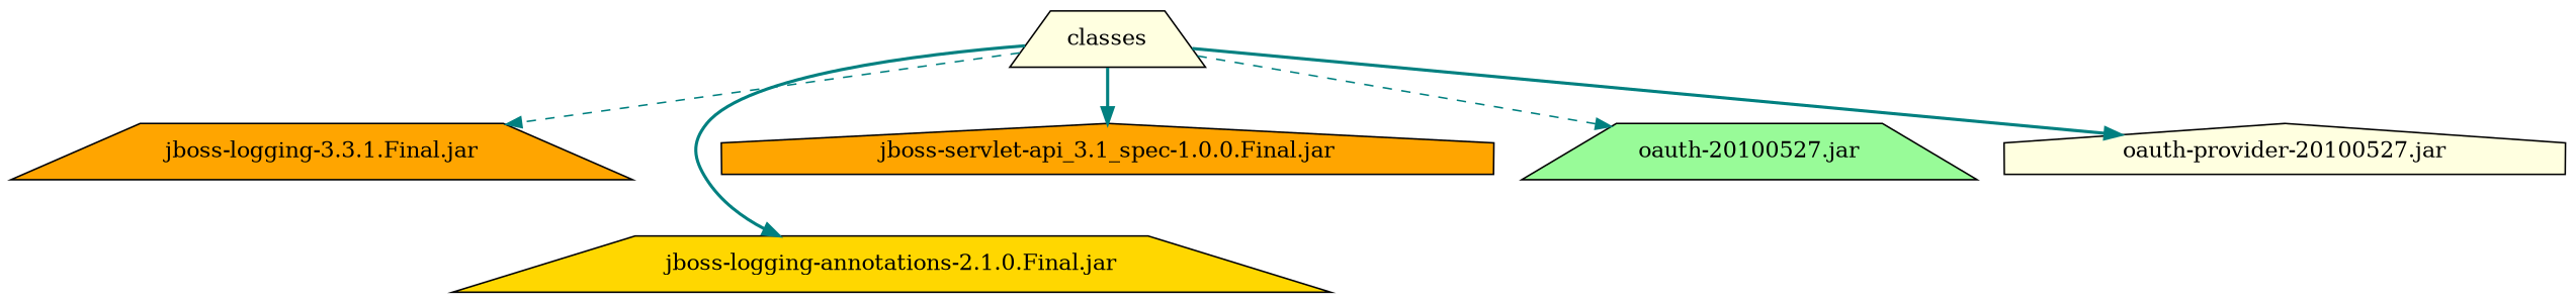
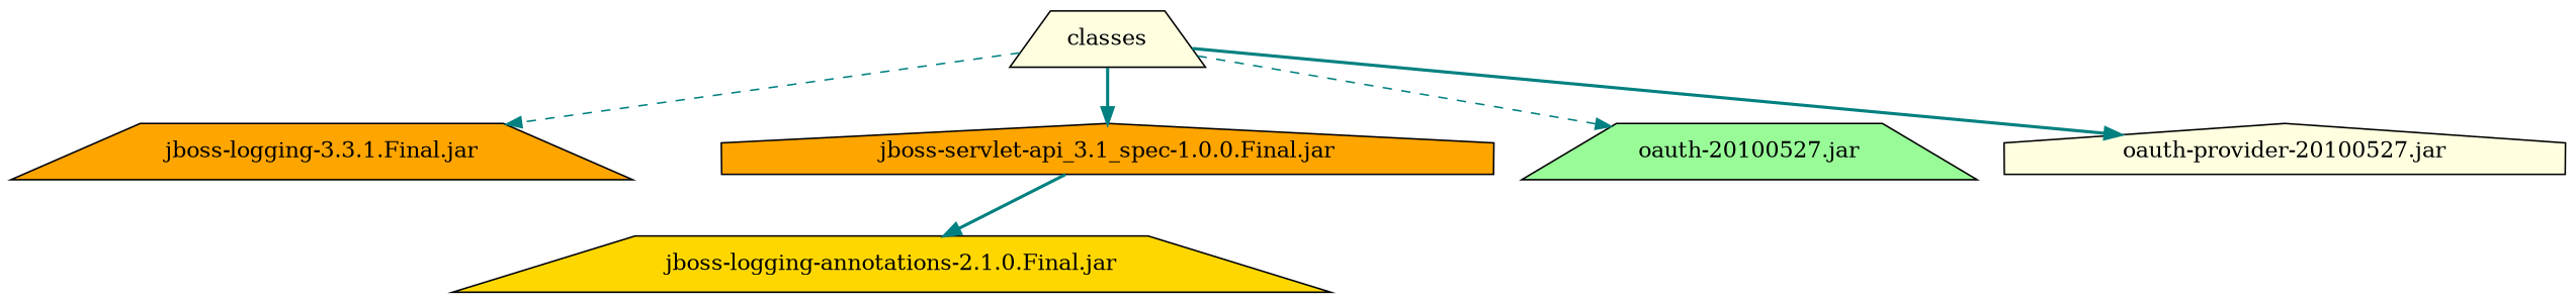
  digraph {
    node [fillcolor=orange shape=trapezium style=filled]
    edge [color=teal style=bold]
    "jboss-logging-3.3.1.Final.jar"
    classes [fillcolor=lightyellow]
    "jboss-logging-annotations-2.1.0.Final.jar" [fillcolor=gold]
    "jboss-servlet-api_3.1_spec-1.0.0.Final.jar" [shape=house]
    "oauth-20100527.jar" [fillcolor=palegreen]
    "oauth-provider-20100527.jar" [fillcolor=lightyellow shape=house]
    classes -> "jboss-logging-3.3.1.Final.jar" [style=dashed]
-   classes -> "jboss-logging-annotations-2.1.0.Final.jar"
+   "jboss-servlet-api_3.1_spec-1.0.0.Final.jar" -> "jboss-logging-annotations-2.1.0.Final.jar"
    classes -> "jboss-servlet-api_3.1_spec-1.0.0.Final.jar"
    classes -> "oauth-20100527.jar" [style=dashed]
    classes -> "oauth-provider-20100527.jar"
  }
